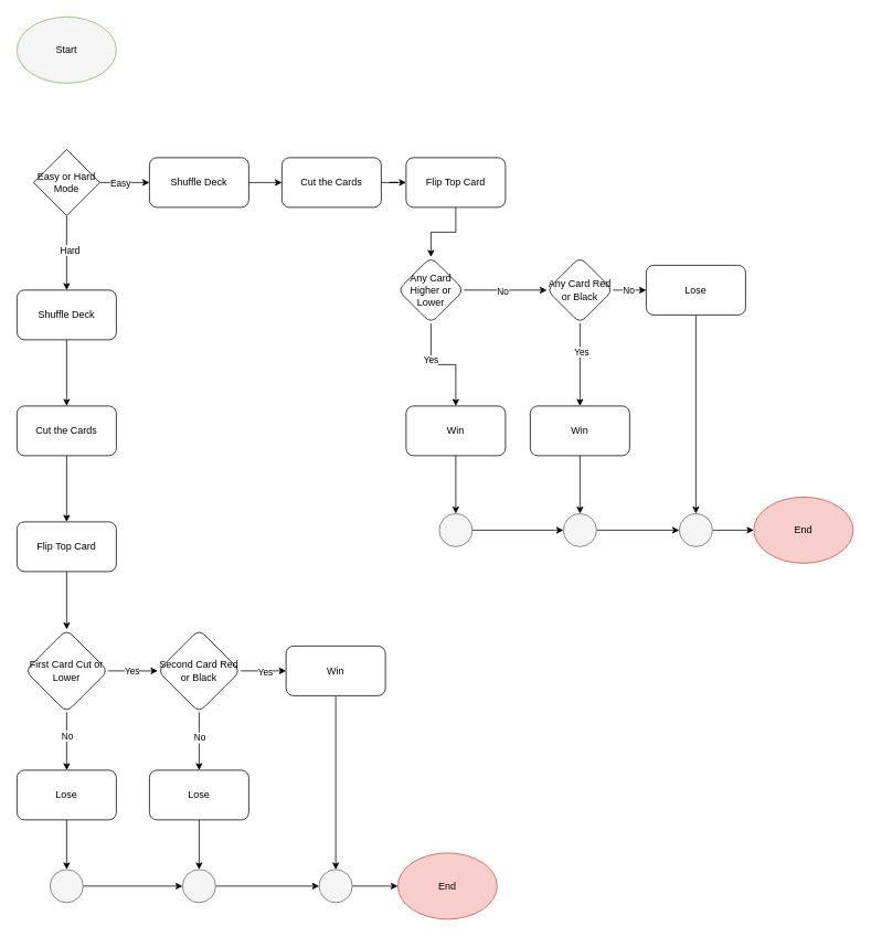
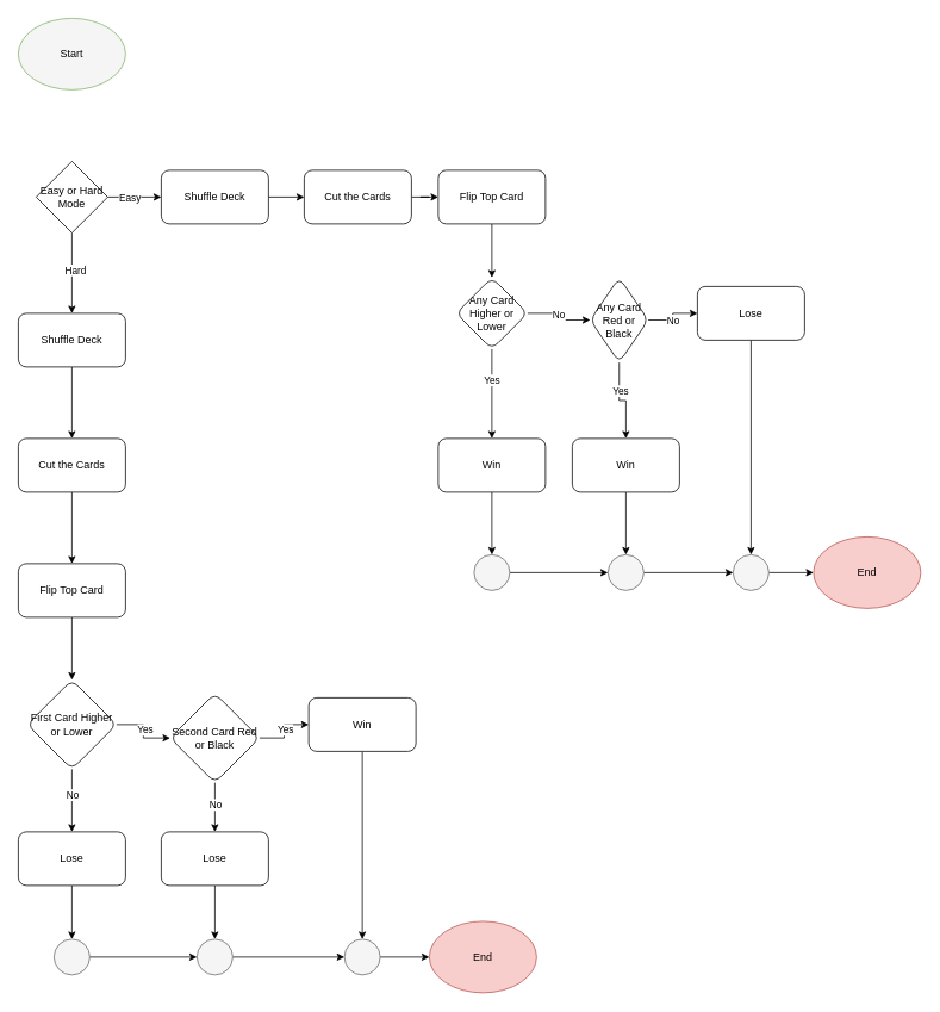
  <mxCell id="0" />
  <mxCell id="1" parent="0" />
  <mxCell id="2" value="Start" style="ellipse;whiteSpace=wrap;html=1;fillColor=#f5f5f5;strokeColor=#82b366;" parent="1" vertex="1"><mxGeometry x="20" y="20" width="120" height="80" as="geometry" /></mxCell>
  <mxCell id="3" value="" style="edgeStyle=orthogonalEdgeStyle;rounded=0;orthogonalLoop=1;jettySize=auto;html=1;" parent="1" source="7" target="9" edge="1"><mxGeometry relative="1" as="geometry" /></mxCell>
  <mxCell id="4" value="Hard" style="edgeLabel;html=1;align=center;verticalAlign=middle;resizable=0;points=[];" parent="3" vertex="1" connectable="0"><mxGeometry x="-0.089" y="3" relative="1" as="geometry"><mxPoint as="offset" /></mxGeometry></mxCell>
  <mxCell id="5" value="" style="edgeStyle=orthogonalEdgeStyle;rounded=0;orthogonalLoop=1;jettySize=auto;html=1;" parent="1" source="7" target="13" edge="1"><mxGeometry relative="1" as="geometry" /></mxCell>
  <mxCell id="6" value="Easy" style="edgeLabel;html=1;align=center;verticalAlign=middle;resizable=0;points=[];" parent="5" vertex="1" connectable="0"><mxGeometry x="-0.2" relative="1" as="geometry"><mxPoint as="offset" /></mxGeometry></mxCell>
  <mxCell id="7" value="Easy or Hard Mode" style="rhombus;whiteSpace=wrap;html=1;" parent="1" vertex="1"><mxGeometry x="40" y="180" width="80" height="80" as="geometry" /></mxCell>
  <mxCell id="8" value="" style="edgeStyle=orthogonalEdgeStyle;rounded=0;orthogonalLoop=1;jettySize=auto;html=1;" parent="1" source="9" target="11" edge="1"><mxGeometry relative="1" as="geometry" /></mxCell>
  <mxCell id="9" value="Shuffle Deck" style="rounded=1;whiteSpace=wrap;html=1;" parent="1" vertex="1"><mxGeometry x="20" y="350" width="120" height="60" as="geometry" /></mxCell>
  <mxCell id="10" value="" style="edgeStyle=orthogonalEdgeStyle;rounded=0;orthogonalLoop=1;jettySize=auto;html=1;" parent="1" source="11" target="19" edge="1"><mxGeometry relative="1" as="geometry" /></mxCell>
  <mxCell id="11" value="Cut the Cards" style="rounded=1;whiteSpace=wrap;html=1;" parent="1" vertex="1"><mxGeometry x="20" y="490" width="120" height="60" as="geometry" /></mxCell>
  <mxCell id="12" value="" style="edgeStyle=orthogonalEdgeStyle;rounded=0;orthogonalLoop=1;jettySize=auto;html=1;" parent="1" source="13" target="15" edge="1"><mxGeometry relative="1" as="geometry" /></mxCell>
  <mxCell id="13" value="Shuffle Deck" style="rounded=1;whiteSpace=wrap;html=1;" parent="1" vertex="1"><mxGeometry x="180" y="190" width="120" height="60" as="geometry" /></mxCell>
  <mxCell id="14" value="" style="edgeStyle=orthogonalEdgeStyle;rounded=0;orthogonalLoop=1;jettySize=auto;html=1;" parent="1" source="15" target="17" edge="1"><mxGeometry relative="1" as="geometry" /></mxCell>
  <mxCell id="15" value="Cut the Cards" style="rounded=1;whiteSpace=wrap;html=1;" parent="1" vertex="1"><mxGeometry x="340" y="190" width="120" height="60" as="geometry" /></mxCell>
  <mxCell id="16" value="" style="edgeStyle=orthogonalEdgeStyle;rounded=0;orthogonalLoop=1;jettySize=auto;html=1;" edge="1" parent="1" source="17" target="42"><mxGeometry relative="1" as="geometry" /></mxCell>
  <mxCell id="17" value="Flip Top Card" style="rounded=1;whiteSpace=wrap;html=1;" parent="1" vertex="1"><mxGeometry x="490" y="190" width="120" height="60" as="geometry" /></mxCell>
  <mxCell id="18" value="" style="edgeStyle=orthogonalEdgeStyle;rounded=0;orthogonalLoop=1;jettySize=auto;html=1;" parent="1" source="19" target="24" edge="1"><mxGeometry relative="1" as="geometry" /></mxCell>
  <mxCell id="19" value="Flip Top Card" style="rounded=1;whiteSpace=wrap;html=1;" parent="1" vertex="1"><mxGeometry x="20" y="630" width="120" height="60" as="geometry" /></mxCell>
  <mxCell id="20" value="" style="edgeStyle=orthogonalEdgeStyle;rounded=0;orthogonalLoop=1;jettySize=auto;html=1;" edge="1" parent="1" source="24" target="29"><mxGeometry relative="1" as="geometry" /></mxCell>
  <mxCell id="21" value="Yes" style="edgeLabel;html=1;align=center;verticalAlign=middle;resizable=0;points=[];" vertex="1" connectable="0" parent="20"><mxGeometry x="-0.075" y="1" relative="1" as="geometry"><mxPoint as="offset" /></mxGeometry></mxCell>
  <mxCell id="22" value="" style="edgeStyle=orthogonalEdgeStyle;rounded=0;orthogonalLoop=1;jettySize=auto;html=1;" edge="1" parent="1" source="24" target="35"><mxGeometry relative="1" as="geometry" /></mxCell>
  <mxCell id="23" value="No" style="edgeLabel;html=1;align=center;verticalAlign=middle;resizable=0;points=[];" vertex="1" connectable="0" parent="22"><mxGeometry x="-0.2" relative="1" as="geometry"><mxPoint as="offset" /></mxGeometry></mxCell>
- <mxCell id="24" value="First Card Cut or Lower" style="rhombus;whiteSpace=wrap;html=1;rounded=1;" parent="1" vertex="1"><mxGeometry x="30" y="760" width="100" height="100" as="geometry" /></mxCell>
+ <mxCell id="24" value="First Card Higher or Lower" style="rhombus;whiteSpace=wrap;html=1;rounded=1;" parent="1" vertex="1"><mxGeometry x="30" y="760" width="100" height="100" as="geometry" /></mxCell>
  <mxCell id="25" value="" style="edgeStyle=orthogonalEdgeStyle;rounded=0;orthogonalLoop=1;jettySize=auto;html=1;" edge="1" parent="1" source="29" target="31"><mxGeometry relative="1" as="geometry" /></mxCell>
  <mxCell id="26" value="Yes" style="edgeLabel;html=1;align=center;verticalAlign=middle;resizable=0;points=[];" vertex="1" connectable="0" parent="25"><mxGeometry x="0.067" y="-1" relative="1" as="geometry"><mxPoint as="offset" /></mxGeometry></mxCell>
  <mxCell id="27" value="" style="edgeStyle=orthogonalEdgeStyle;rounded=0;orthogonalLoop=1;jettySize=auto;html=1;" edge="1" parent="1" source="29" target="33"><mxGeometry relative="1" as="geometry" /></mxCell>
  <mxCell id="28" value="No" style="edgeLabel;html=1;align=center;verticalAlign=middle;resizable=0;points=[];" vertex="1" connectable="0" parent="27"><mxGeometry x="-0.133" relative="1" as="geometry"><mxPoint as="offset" /></mxGeometry></mxCell>
- <mxCell id="29" value="Second Card Red or Black" style="rhombus;whiteSpace=wrap;html=1;rounded=1;" vertex="1" parent="1"><mxGeometry x="190" y="760" width="100" height="100" as="geometry" /></mxCell>
+ <mxCell id="29" value="Second Card Red or Black" style="rhombus;whiteSpace=wrap;html=1;rounded=1;" vertex="1" parent="1"><mxGeometry x="190" y="775" width="100" height="100" as="geometry" /></mxCell>
  <mxCell id="30" value="" style="edgeStyle=orthogonalEdgeStyle;rounded=0;orthogonalLoop=1;jettySize=auto;html=1;" edge="1" parent="1" source="31" target="61"><mxGeometry relative="1" as="geometry" /></mxCell>
  <mxCell id="31" value="Win" style="whiteSpace=wrap;html=1;rounded=1;" vertex="1" parent="1"><mxGeometry x="345" y="780" width="120" height="60" as="geometry" /></mxCell>
  <mxCell id="32" value="" style="edgeStyle=orthogonalEdgeStyle;rounded=0;orthogonalLoop=1;jettySize=auto;html=1;" edge="1" parent="1" source="33" target="63"><mxGeometry relative="1" as="geometry" /></mxCell>
  <mxCell id="33" value="Lose" style="whiteSpace=wrap;html=1;rounded=1;" vertex="1" parent="1"><mxGeometry x="180" y="930" width="120" height="60" as="geometry" /></mxCell>
  <mxCell id="34" value="" style="edgeStyle=orthogonalEdgeStyle;rounded=0;orthogonalLoop=1;jettySize=auto;html=1;" edge="1" parent="1" source="35" target="65"><mxGeometry relative="1" as="geometry" /></mxCell>
  <mxCell id="35" value="Lose" style="rounded=1;whiteSpace=wrap;html=1;" vertex="1" parent="1"><mxGeometry x="20" y="930" width="120" height="60" as="geometry" /></mxCell>
  <mxCell id="36" value="" style="edgeStyle=orthogonalEdgeStyle;rounded=0;orthogonalLoop=1;jettySize=auto;html=1;" edge="1" parent="1" source="51" target="44"><mxGeometry relative="1" as="geometry" /></mxCell>
  <mxCell id="37" value="Yes" style="edgeLabel;html=1;align=center;verticalAlign=middle;resizable=0;points=[];" vertex="1" connectable="0" parent="36"><mxGeometry x="-0.32" y="1" relative="1" as="geometry"><mxPoint as="offset" /></mxGeometry></mxCell>
  <mxCell id="38" value="" style="edgeStyle=orthogonalEdgeStyle;rounded=0;orthogonalLoop=1;jettySize=auto;html=1;" edge="1" parent="1" source="42" target="51"><mxGeometry relative="1" as="geometry" /></mxCell>
  <mxCell id="39" value="No" style="edgeLabel;html=1;align=center;verticalAlign=middle;resizable=0;points=[];" vertex="1" connectable="0" parent="38"><mxGeometry x="-0.075" y="-1" relative="1" as="geometry"><mxPoint as="offset" /></mxGeometry></mxCell>
  <mxCell id="40" value="" style="edgeStyle=orthogonalEdgeStyle;rounded=0;orthogonalLoop=1;jettySize=auto;html=1;" edge="1" parent="1" source="42" target="48"><mxGeometry relative="1" as="geometry" /></mxCell>
  <mxCell id="41" value="Yes" style="edgeLabel;html=1;align=center;verticalAlign=middle;resizable=0;points=[];" vertex="1" connectable="0" parent="40"><mxGeometry x="-0.32" y="-1" relative="1" as="geometry"><mxPoint as="offset" /></mxGeometry></mxCell>
- <mxCell id="42" value="Any Card Higher or Lower" style="rhombus;whiteSpace=wrap;html=1;rounded=1;" vertex="1" parent="1"><mxGeometry x="480" y="310" width="80" height="80" as="geometry" /></mxCell>
+ <mxCell id="42" value="Any Card Higher or Lower" style="rhombus;whiteSpace=wrap;html=1;rounded=1;" vertex="1" parent="1"><mxGeometry x="510" y="310" width="80" height="80" as="geometry" /></mxCell>
  <mxCell id="43" value="" style="edgeStyle=orthogonalEdgeStyle;rounded=0;orthogonalLoop=1;jettySize=auto;html=1;" edge="1" parent="1" source="44" target="55"><mxGeometry relative="1" as="geometry" /></mxCell>
  <mxCell id="44" value="Win" style="rounded=1;whiteSpace=wrap;html=1;" vertex="1" parent="1"><mxGeometry x="640" y="490" width="120" height="60" as="geometry" /></mxCell>
  <mxCell id="45" value="" style="edgeStyle=orthogonalEdgeStyle;rounded=0;orthogonalLoop=1;jettySize=auto;html=1;" edge="1" parent="1" source="51" target="50"><mxGeometry relative="1" as="geometry" /></mxCell>
  <mxCell id="46" value="No" style="edgeLabel;html=1;align=center;verticalAlign=middle;resizable=0;points=[];" vertex="1" connectable="0" parent="45"><mxGeometry x="-0.1" relative="1" as="geometry"><mxPoint as="offset" /></mxGeometry></mxCell>
  <mxCell id="47" value="" style="edgeStyle=orthogonalEdgeStyle;rounded=0;orthogonalLoop=1;jettySize=auto;html=1;" edge="1" parent="1" source="48" target="53"><mxGeometry relative="1" as="geometry" /></mxCell>
  <mxCell id="48" value="Win" style="rounded=1;whiteSpace=wrap;html=1;" vertex="1" parent="1"><mxGeometry x="490" y="490" width="120" height="60" as="geometry" /></mxCell>
  <mxCell id="49" value="" style="edgeStyle=orthogonalEdgeStyle;rounded=0;orthogonalLoop=1;jettySize=auto;html=1;" edge="1" parent="1" source="50" target="57"><mxGeometry relative="1" as="geometry" /></mxCell>
  <mxCell id="50" value="Lose" style="rounded=1;whiteSpace=wrap;html=1;" vertex="1" parent="1"><mxGeometry x="780" y="320" width="120" height="60" as="geometry" /></mxCell>
- <mxCell id="51" value="Any Card Red or Black" style="rhombus;whiteSpace=wrap;html=1;rounded=1;" vertex="1" parent="1"><mxGeometry x="660" y="310" width="80" height="80" as="geometry" /></mxCell>
+ <mxCell id="51" value="Any Card Red or Black" style="rhombus;whiteSpace=wrap;html=1;rounded=1;" vertex="1" parent="1"><mxGeometry x="660" y="310" width="65" height="95" as="geometry" /></mxCell>
  <mxCell id="52" value="" style="edgeStyle=orthogonalEdgeStyle;rounded=0;orthogonalLoop=1;jettySize=auto;html=1;" edge="1" parent="1" source="53" target="55"><mxGeometry relative="1" as="geometry" /></mxCell>
  <mxCell id="53" value="" style="ellipse;whiteSpace=wrap;html=1;rounded=1;fillColor=#f5f5f5;fontColor=#333333;strokeColor=#666666;" vertex="1" parent="1"><mxGeometry x="530" y="620" width="40" height="40" as="geometry" /></mxCell>
  <mxCell id="54" value="" style="edgeStyle=orthogonalEdgeStyle;rounded=0;orthogonalLoop=1;jettySize=auto;html=1;" edge="1" parent="1" source="55" target="57"><mxGeometry relative="1" as="geometry" /></mxCell>
  <mxCell id="55" value="" style="ellipse;whiteSpace=wrap;html=1;rounded=1;fillColor=#f5f5f5;fontColor=#333333;strokeColor=#666666;" vertex="1" parent="1"><mxGeometry x="680" y="620" width="40" height="40" as="geometry" /></mxCell>
  <mxCell id="56" value="" style="edgeStyle=orthogonalEdgeStyle;rounded=0;orthogonalLoop=1;jettySize=auto;html=1;" edge="1" parent="1" source="57" target="58"><mxGeometry relative="1" as="geometry" /></mxCell>
  <mxCell id="57" value="" style="ellipse;whiteSpace=wrap;html=1;rounded=1;fillColor=#f5f5f5;fontColor=#333333;strokeColor=#666666;" vertex="1" parent="1"><mxGeometry x="820" y="620" width="40" height="40" as="geometry" /></mxCell>
  <mxCell id="58" value="End" style="ellipse;whiteSpace=wrap;html=1;fillColor=#f8cecc;strokeColor=#b85450;" vertex="1" parent="1"><mxGeometry x="910" y="600" width="120" height="80" as="geometry" /></mxCell>
  <mxCell id="59" value="End" style="ellipse;whiteSpace=wrap;html=1;fillColor=#f8cecc;strokeColor=#b85450;" vertex="1" parent="1"><mxGeometry x="480" y="1030" width="120" height="80" as="geometry" /></mxCell>
  <mxCell id="60" value="" style="edgeStyle=orthogonalEdgeStyle;rounded=0;orthogonalLoop=1;jettySize=auto;html=1;" edge="1" parent="1" source="61" target="59"><mxGeometry relative="1" as="geometry" /></mxCell>
  <mxCell id="61" value="" style="ellipse;whiteSpace=wrap;html=1;rounded=1;fillColor=#f5f5f5;fontColor=#333333;strokeColor=#666666;" vertex="1" parent="1"><mxGeometry x="385" y="1050" width="40" height="40" as="geometry" /></mxCell>
  <mxCell id="62" value="" style="edgeStyle=orthogonalEdgeStyle;rounded=0;orthogonalLoop=1;jettySize=auto;html=1;" edge="1" parent="1" source="63" target="61"><mxGeometry relative="1" as="geometry" /></mxCell>
  <mxCell id="63" value="" style="ellipse;whiteSpace=wrap;html=1;rounded=1;fillColor=#f5f5f5;fontColor=#333333;strokeColor=#666666;" vertex="1" parent="1"><mxGeometry x="220" y="1050" width="40" height="40" as="geometry" /></mxCell>
  <mxCell id="64" value="" style="edgeStyle=orthogonalEdgeStyle;rounded=0;orthogonalLoop=1;jettySize=auto;html=1;" edge="1" parent="1" source="65" target="63"><mxGeometry relative="1" as="geometry" /></mxCell>
  <mxCell id="65" value="" style="ellipse;whiteSpace=wrap;html=1;rounded=1;fillColor=#f5f5f5;fontColor=#333333;strokeColor=#666666;" vertex="1" parent="1"><mxGeometry x="60" y="1050" width="40" height="40" as="geometry" /></mxCell>
